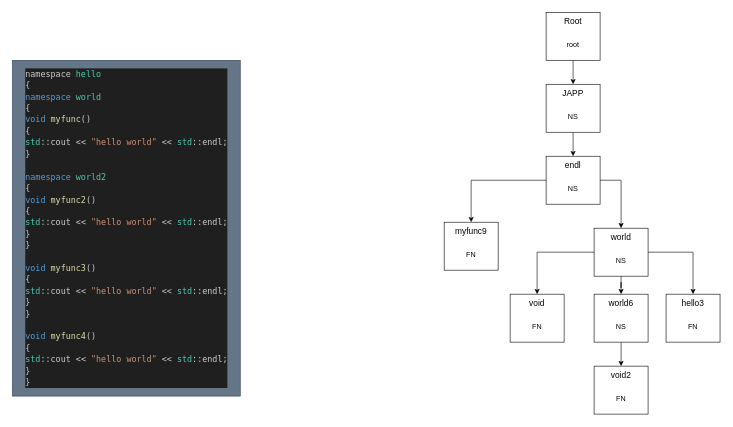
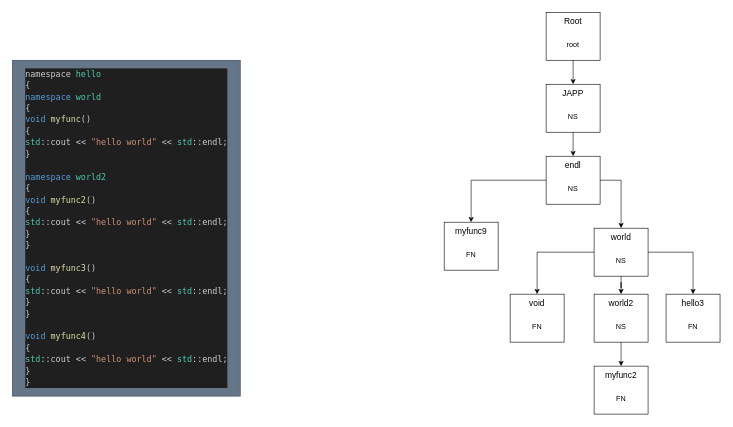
  <mxCell id="0" />
  <mxCell id="1" parent="0" />
  <mxCell id="2" value="" style="group" vertex="1" connectable="0" parent="1"><mxGeometry x="20" y="100" width="380" height="560" as="geometry" /></mxCell>
  <mxCell id="3" value="" style="rounded=0;whiteSpace=wrap;html=1;fillColor=#647687;fontColor=#ffffff;strokeColor=#314354;" vertex="1" parent="2"><mxGeometry width="380" height="560" as="geometry" /></mxCell>
  <mxCell id="4" value="&lt;div style=&quot;background-color: rgb(31, 31, 31); line-height: 19px;&quot;&gt;&lt;div style=&quot;line-height: 19px;&quot;&gt;&lt;div style=&quot;color: rgb(204, 204, 204); font-family: &amp;quot;Droid Sans Mono&amp;quot;, &amp;quot;monospace&amp;quot;, monospace; font-size: 14px;&quot;&gt;namespace &lt;span style=&quot;color: #4ec9b0;&quot;&gt;hello&lt;/span&gt;&lt;/div&gt;&lt;div style=&quot;color: rgb(204, 204, 204); font-family: &amp;quot;Droid Sans Mono&amp;quot;, &amp;quot;monospace&amp;quot;, monospace; font-size: 14px;&quot;&gt;{&lt;/div&gt;&lt;div style=&quot;color: rgb(204, 204, 204); font-family: &amp;quot;Droid Sans Mono&amp;quot;, &amp;quot;monospace&amp;quot;, monospace; font-size: 14px;&quot;&gt;    &lt;span style=&quot;color: #569cd6;&quot;&gt;namespace&lt;/span&gt; &lt;span style=&quot;color: #4ec9b0;&quot;&gt;world&lt;/span&gt;&lt;/div&gt;&lt;div style=&quot;color: rgb(204, 204, 204); font-family: &amp;quot;Droid Sans Mono&amp;quot;, &amp;quot;monospace&amp;quot;, monospace; font-size: 14px;&quot;&gt;    {&lt;/div&gt;&lt;div style=&quot;color: rgb(204, 204, 204); font-family: &amp;quot;Droid Sans Mono&amp;quot;, &amp;quot;monospace&amp;quot;, monospace; font-size: 14px;&quot;&gt;        &lt;span style=&quot;color: #569cd6;&quot;&gt;void&lt;/span&gt; &lt;span style=&quot;color: #dcdcaa;&quot;&gt;myfunc&lt;/span&gt;()&lt;/div&gt;&lt;div style=&quot;color: rgb(204, 204, 204); font-family: &amp;quot;Droid Sans Mono&amp;quot;, &amp;quot;monospace&amp;quot;, monospace; font-size: 14px;&quot;&gt;        {&lt;/div&gt;&lt;div style=&quot;color: rgb(204, 204, 204); font-family: &amp;quot;Droid Sans Mono&amp;quot;, &amp;quot;monospace&amp;quot;, monospace; font-size: 14px;&quot;&gt;            &lt;span style=&quot;color: #4ec9b0;&quot;&gt;std&lt;/span&gt;::cout &lt;span style=&quot;color: #d4d4d4;&quot;&gt;&amp;lt;&amp;lt;&lt;/span&gt; &lt;span style=&quot;color: #ce9178;&quot;&gt;&quot;hello world&quot;&lt;/span&gt; &lt;span style=&quot;color: #d4d4d4;&quot;&gt;&amp;lt;&amp;lt;&lt;/span&gt; &lt;span style=&quot;color: #4ec9b0;&quot;&gt;std&lt;/span&gt;::endl;&lt;/div&gt;&lt;div style=&quot;color: rgb(204, 204, 204); font-family: &amp;quot;Droid Sans Mono&amp;quot;, &amp;quot;monospace&amp;quot;, monospace; font-size: 14px;&quot;&gt;        }&lt;/div&gt;&lt;div style=&quot;&quot;&gt;&lt;font color=&quot;#cccccc&quot; face=&quot;Droid Sans Mono, monospace, monospace&quot;&gt;&lt;span style=&quot;font-size: 14px;&quot;&gt;&lt;br&gt;&lt;/span&gt;&lt;/font&gt;&lt;/div&gt;&lt;div style=&quot;color: rgb(204, 204, 204); font-family: &amp;quot;Droid Sans Mono&amp;quot;, &amp;quot;monospace&amp;quot;, monospace; font-size: 14px;&quot;&gt;        &lt;span style=&quot;color: #569cd6;&quot;&gt;namespace&lt;/span&gt; &lt;span style=&quot;color: #4ec9b0;&quot;&gt;world2&lt;/span&gt;&lt;/div&gt;&lt;div style=&quot;color: rgb(204, 204, 204); font-family: &amp;quot;Droid Sans Mono&amp;quot;, &amp;quot;monospace&amp;quot;, monospace; font-size: 14px;&quot;&gt;        {&lt;/div&gt;&lt;div style=&quot;color: rgb(204, 204, 204); font-family: &amp;quot;Droid Sans Mono&amp;quot;, &amp;quot;monospace&amp;quot;, monospace; font-size: 14px;&quot;&gt;            &lt;span style=&quot;color: #569cd6;&quot;&gt;void&lt;/span&gt; &lt;span style=&quot;color: #dcdcaa;&quot;&gt;myfunc2&lt;/span&gt;()&lt;/div&gt;&lt;div style=&quot;color: rgb(204, 204, 204); font-family: &amp;quot;Droid Sans Mono&amp;quot;, &amp;quot;monospace&amp;quot;, monospace; font-size: 14px;&quot;&gt;            {&lt;/div&gt;&lt;div style=&quot;color: rgb(204, 204, 204); font-family: &amp;quot;Droid Sans Mono&amp;quot;, &amp;quot;monospace&amp;quot;, monospace; font-size: 14px;&quot;&gt;                &lt;span style=&quot;color: #4ec9b0;&quot;&gt;std&lt;/span&gt;::cout &lt;span style=&quot;color: #d4d4d4;&quot;&gt;&amp;lt;&amp;lt;&lt;/span&gt; &lt;span style=&quot;color: #ce9178;&quot;&gt;&quot;hello world&quot;&lt;/span&gt; &lt;span style=&quot;color: #d4d4d4;&quot;&gt;&amp;lt;&amp;lt;&lt;/span&gt; &lt;span style=&quot;color: #4ec9b0;&quot;&gt;std&lt;/span&gt;::endl;&lt;/div&gt;&lt;div style=&quot;color: rgb(204, 204, 204); font-family: &amp;quot;Droid Sans Mono&amp;quot;, &amp;quot;monospace&amp;quot;, monospace; font-size: 14px;&quot;&gt;            }&lt;/div&gt;&lt;div style=&quot;color: rgb(204, 204, 204); font-family: &amp;quot;Droid Sans Mono&amp;quot;, &amp;quot;monospace&amp;quot;, monospace; font-size: 14px;&quot;&gt;        }&lt;/div&gt;&lt;div style=&quot;&quot;&gt;&lt;br&gt;&lt;/div&gt;&lt;div style=&quot;color: rgb(204, 204, 204); font-family: &amp;quot;Droid Sans Mono&amp;quot;, &amp;quot;monospace&amp;quot;, monospace; font-size: 14px;&quot;&gt;        &lt;span style=&quot;color: #569cd6;&quot;&gt;void&lt;/span&gt; &lt;span style=&quot;color: #dcdcaa;&quot;&gt;myfunc3&lt;/span&gt;()&lt;/div&gt;&lt;div style=&quot;color: rgb(204, 204, 204); font-family: &amp;quot;Droid Sans Mono&amp;quot;, &amp;quot;monospace&amp;quot;, monospace; font-size: 14px;&quot;&gt;        {&lt;/div&gt;&lt;div style=&quot;color: rgb(204, 204, 204); font-family: &amp;quot;Droid Sans Mono&amp;quot;, &amp;quot;monospace&amp;quot;, monospace; font-size: 14px;&quot;&gt;            &lt;span style=&quot;color: #4ec9b0;&quot;&gt;std&lt;/span&gt;::cout &lt;span style=&quot;color: #d4d4d4;&quot;&gt;&amp;lt;&amp;lt;&lt;/span&gt; &lt;span style=&quot;color: #ce9178;&quot;&gt;&quot;hello world&quot;&lt;/span&gt; &lt;span style=&quot;color: #d4d4d4;&quot;&gt;&amp;lt;&amp;lt;&lt;/span&gt; &lt;span style=&quot;color: #4ec9b0;&quot;&gt;std&lt;/span&gt;::endl;&lt;/div&gt;&lt;div style=&quot;color: rgb(204, 204, 204); font-family: &amp;quot;Droid Sans Mono&amp;quot;, &amp;quot;monospace&amp;quot;, monospace; font-size: 14px;&quot;&gt;        }&lt;/div&gt;&lt;div style=&quot;color: rgb(204, 204, 204); font-family: &amp;quot;Droid Sans Mono&amp;quot;, &amp;quot;monospace&amp;quot;, monospace; font-size: 14px;&quot;&gt;    }&lt;/div&gt;&lt;div style=&quot;&quot;&gt;&lt;br&gt;&lt;/div&gt;&lt;div style=&quot;color: rgb(204, 204, 204); font-family: &amp;quot;Droid Sans Mono&amp;quot;, &amp;quot;monospace&amp;quot;, monospace; font-size: 14px;&quot;&gt;    &lt;span style=&quot;color: #569cd6;&quot;&gt;void&lt;/span&gt; &lt;span style=&quot;color: #dcdcaa;&quot;&gt;myfunc4&lt;/span&gt;()&lt;/div&gt;&lt;div style=&quot;color: rgb(204, 204, 204); font-family: &amp;quot;Droid Sans Mono&amp;quot;, &amp;quot;monospace&amp;quot;, monospace; font-size: 14px;&quot;&gt;    {&lt;/div&gt;&lt;div style=&quot;color: rgb(204, 204, 204); font-family: &amp;quot;Droid Sans Mono&amp;quot;, &amp;quot;monospace&amp;quot;, monospace; font-size: 14px;&quot;&gt;        &lt;span style=&quot;color: #4ec9b0;&quot;&gt;std&lt;/span&gt;::cout &lt;span style=&quot;color: #d4d4d4;&quot;&gt;&amp;lt;&amp;lt;&lt;/span&gt; &lt;span style=&quot;color: #ce9178;&quot;&gt;&quot;hello world&quot;&lt;/span&gt; &lt;span style=&quot;color: #d4d4d4;&quot;&gt;&amp;lt;&amp;lt;&lt;/span&gt; &lt;span style=&quot;color: #4ec9b0;&quot;&gt;std&lt;/span&gt;::endl;&lt;/div&gt;&lt;div style=&quot;color: rgb(204, 204, 204); font-family: &amp;quot;Droid Sans Mono&amp;quot;, &amp;quot;monospace&amp;quot;, monospace; font-size: 14px;&quot;&gt;    }&lt;/div&gt;&lt;div style=&quot;color: rgb(204, 204, 204); font-family: &amp;quot;Droid Sans Mono&amp;quot;, &amp;quot;monospace&amp;quot;, monospace; font-size: 14px;&quot;&gt;}&lt;/div&gt;&lt;/div&gt;&lt;/div&gt;" style="text;strokeColor=none;align=left;fillColor=none;html=1;verticalAlign=middle;whiteSpace=wrap;rounded=0;" vertex="1" parent="2"><mxGeometry x="20" y="10" width="350" height="540" as="geometry" /></mxCell>
  <mxCell id="5" value="" style="group" vertex="1" connectable="0" parent="1"><mxGeometry x="990" y="610" width="90" height="80" as="geometry" /></mxCell>
  <mxCell id="6" value="" style="rounded=0;whiteSpace=wrap;html=1;" vertex="1" parent="5"><mxGeometry width="90" height="80" as="geometry" /></mxCell>
- <mxCell id="7" value="&lt;font style=&quot;font-size: 14px;&quot;&gt;void2&lt;/font&gt;" style="text;strokeColor=none;align=center;fillColor=none;html=1;verticalAlign=middle;whiteSpace=wrap;rounded=0;" vertex="1" parent="5"><mxGeometry x="15" width="60" height="30" as="geometry" /></mxCell>
+ <mxCell id="7" value="&lt;font style=&quot;font-size: 14px;&quot;&gt;myfunc2&lt;/font&gt;" style="text;strokeColor=none;align=center;fillColor=none;html=1;verticalAlign=middle;whiteSpace=wrap;rounded=0;" vertex="1" parent="5"><mxGeometry x="15" width="60" height="30" as="geometry" /></mxCell>
  <mxCell id="8" value="FN" style="text;strokeColor=none;align=center;fillColor=none;html=1;verticalAlign=middle;whiteSpace=wrap;rounded=0;" vertex="1" parent="5"><mxGeometry x="15" y="40" width="60" height="30" as="geometry" /></mxCell>
  <mxCell id="9" value="" style="group" vertex="1" connectable="0" parent="1"><mxGeometry x="740" y="370" width="90" height="80" as="geometry" /></mxCell>
  <mxCell id="10" value="" style="rounded=0;whiteSpace=wrap;html=1;" vertex="1" parent="9"><mxGeometry width="90" height="80" as="geometry" /></mxCell>
  <mxCell id="11" value="&lt;font style=&quot;font-size: 14px;&quot;&gt;myfunc9&lt;/font&gt;" style="text;strokeColor=none;align=center;fillColor=none;html=1;verticalAlign=middle;whiteSpace=wrap;rounded=0;" vertex="1" parent="9"><mxGeometry x="15" width="60" height="30" as="geometry" /></mxCell>
  <mxCell id="12" value="FN" style="text;strokeColor=none;align=center;fillColor=none;html=1;verticalAlign=middle;whiteSpace=wrap;rounded=0;" vertex="1" parent="9"><mxGeometry x="15" y="40" width="60" height="30" as="geometry" /></mxCell>
  <mxCell id="13" value="" style="group" vertex="1" connectable="0" parent="1"><mxGeometry x="990" y="380" width="90" height="80" as="geometry" /></mxCell>
  <mxCell id="14" value="" style="rounded=0;whiteSpace=wrap;html=1;" vertex="1" parent="13"><mxGeometry width="90" height="80" as="geometry" /></mxCell>
  <mxCell id="15" value="&lt;font style=&quot;font-size: 14px;&quot;&gt;world&lt;/font&gt;" style="text;strokeColor=none;align=center;fillColor=none;html=1;verticalAlign=middle;whiteSpace=wrap;rounded=0;" vertex="1" parent="13"><mxGeometry x="15" width="60" height="30" as="geometry" /></mxCell>
  <mxCell id="16" value="NS" style="text;strokeColor=none;align=center;fillColor=none;html=1;verticalAlign=middle;whiteSpace=wrap;rounded=0;" vertex="1" parent="13"><mxGeometry x="15" y="40" width="60" height="30" as="geometry" /></mxCell>
  <mxCell id="17" value="" style="group" vertex="1" connectable="0" parent="1"><mxGeometry x="910" y="260" width="90" height="80" as="geometry" /></mxCell>
  <mxCell id="18" value="" style="rounded=0;whiteSpace=wrap;html=1;" vertex="1" parent="17"><mxGeometry width="90" height="80" as="geometry" /></mxCell>
  <mxCell id="19" value="&lt;font style=&quot;font-size: 14px;&quot;&gt;endl&lt;/font&gt;" style="text;strokeColor=none;align=center;fillColor=none;html=1;verticalAlign=middle;whiteSpace=wrap;rounded=0;" vertex="1" parent="17"><mxGeometry x="15" width="60" height="30" as="geometry" /></mxCell>
  <mxCell id="20" value="NS" style="text;strokeColor=none;align=center;fillColor=none;html=1;verticalAlign=middle;whiteSpace=wrap;rounded=0;" vertex="1" parent="17"><mxGeometry x="15" y="40" width="60" height="30" as="geometry" /></mxCell>
  <mxCell id="21" value="" style="group" vertex="1" connectable="0" parent="1"><mxGeometry x="910" y="140" width="90" height="80" as="geometry" /></mxCell>
  <mxCell id="22" value="" style="rounded=0;whiteSpace=wrap;html=1;" vertex="1" parent="21"><mxGeometry width="90" height="80" as="geometry" /></mxCell>
  <mxCell id="23" value="&lt;span style=&quot;font-size: 14px;&quot;&gt;JAPP&lt;/span&gt;" style="text;strokeColor=none;align=center;fillColor=none;html=1;verticalAlign=middle;whiteSpace=wrap;rounded=0;" vertex="1" parent="21"><mxGeometry x="15" width="60" height="30" as="geometry" /></mxCell>
  <mxCell id="24" value="NS" style="text;strokeColor=none;align=center;fillColor=none;html=1;verticalAlign=middle;whiteSpace=wrap;rounded=0;" vertex="1" parent="21"><mxGeometry x="15" y="40" width="60" height="30" as="geometry" /></mxCell>
  <mxCell id="25" value="" style="group" vertex="1" connectable="0" parent="1"><mxGeometry x="910" y="20" width="90" height="80" as="geometry" /></mxCell>
  <mxCell id="26" value="" style="rounded=0;whiteSpace=wrap;html=1;" vertex="1" parent="25"><mxGeometry width="90" height="80" as="geometry" /></mxCell>
  <mxCell id="27" value="&lt;font style=&quot;font-size: 14px;&quot;&gt;Root&lt;/font&gt;" style="text;strokeColor=none;align=center;fillColor=none;html=1;verticalAlign=middle;whiteSpace=wrap;rounded=0;" vertex="1" parent="25"><mxGeometry x="15" width="60" height="30" as="geometry" /></mxCell>
  <mxCell id="28" value="root" style="text;strokeColor=none;align=center;fillColor=none;html=1;verticalAlign=middle;whiteSpace=wrap;rounded=0;" vertex="1" parent="25"><mxGeometry x="15" y="40" width="60" height="30" as="geometry" /></mxCell>
  <mxCell id="29" style="edgeStyle=orthogonalEdgeStyle;rounded=0;orthogonalLoop=1;jettySize=auto;html=1;exitX=0.5;exitY=1;exitDx=0;exitDy=0;entryX=0.5;entryY=0;entryDx=0;entryDy=0;" edge="1" parent="1" source="26" target="23"><mxGeometry relative="1" as="geometry" /></mxCell>
  <mxCell id="30" style="edgeStyle=orthogonalEdgeStyle;rounded=0;orthogonalLoop=1;jettySize=auto;html=1;entryX=0.5;entryY=0;entryDx=0;entryDy=0;" edge="1" parent="1" source="22" target="19"><mxGeometry relative="1" as="geometry" /></mxCell>
  <mxCell id="31" style="edgeStyle=orthogonalEdgeStyle;rounded=0;orthogonalLoop=1;jettySize=auto;html=1;entryX=0.5;entryY=0;entryDx=0;entryDy=0;" edge="1" parent="1" source="18" target="15"><mxGeometry relative="1" as="geometry" /></mxCell>
  <mxCell id="32" style="edgeStyle=orthogonalEdgeStyle;rounded=0;orthogonalLoop=1;jettySize=auto;html=1;entryX=0.5;entryY=0;entryDx=0;entryDy=0;" edge="1" parent="1" source="18" target="11"><mxGeometry relative="1" as="geometry" /></mxCell>
  <mxCell id="33" value="" style="group" vertex="1" connectable="0" parent="1"><mxGeometry x="850" y="490" width="90" height="80" as="geometry" /></mxCell>
  <mxCell id="34" value="" style="rounded=0;whiteSpace=wrap;html=1;" vertex="1" parent="33"><mxGeometry width="90" height="80" as="geometry" /></mxCell>
  <mxCell id="35" value="&lt;font style=&quot;font-size: 14px;&quot;&gt;void&lt;/font&gt;" style="text;strokeColor=none;align=center;fillColor=none;html=1;verticalAlign=middle;whiteSpace=wrap;rounded=0;" vertex="1" parent="33"><mxGeometry x="15" width="60" height="30" as="geometry" /></mxCell>
  <mxCell id="36" value="FN" style="text;strokeColor=none;align=center;fillColor=none;html=1;verticalAlign=middle;whiteSpace=wrap;rounded=0;" vertex="1" parent="33"><mxGeometry x="15" y="40" width="60" height="30" as="geometry" /></mxCell>
  <mxCell id="37" value="" style="group" vertex="1" connectable="0" parent="1"><mxGeometry x="990" y="490" width="90" height="80" as="geometry" /></mxCell>
  <mxCell id="38" value="" style="rounded=0;whiteSpace=wrap;html=1;" vertex="1" parent="37"><mxGeometry width="90" height="80" as="geometry" /></mxCell>
- <mxCell id="39" value="&lt;font style=&quot;font-size: 14px;&quot;&gt;world6&lt;/font&gt;" style="text;strokeColor=none;align=center;fillColor=none;html=1;verticalAlign=middle;whiteSpace=wrap;rounded=0;" vertex="1" parent="37"><mxGeometry x="15" width="60" height="30" as="geometry" /></mxCell>
+ <mxCell id="39" value="&lt;font style=&quot;font-size: 14px;&quot;&gt;world2&lt;/font&gt;" style="text;strokeColor=none;align=center;fillColor=none;html=1;verticalAlign=middle;whiteSpace=wrap;rounded=0;" vertex="1" parent="37"><mxGeometry x="15" width="60" height="30" as="geometry" /></mxCell>
  <mxCell id="40" value="NS" style="text;strokeColor=none;align=center;fillColor=none;html=1;verticalAlign=middle;whiteSpace=wrap;rounded=0;" vertex="1" parent="37"><mxGeometry x="15" y="40" width="60" height="30" as="geometry" /></mxCell>
  <mxCell id="41" value="" style="group" vertex="1" connectable="0" parent="1"><mxGeometry x="1110" y="490" width="90" height="80" as="geometry" /></mxCell>
  <mxCell id="42" value="" style="rounded=0;whiteSpace=wrap;html=1;" vertex="1" parent="41"><mxGeometry width="90" height="80" as="geometry" /></mxCell>
  <mxCell id="43" value="&lt;font style=&quot;font-size: 14px;&quot;&gt;hello3&lt;/font&gt;" style="text;strokeColor=none;align=center;fillColor=none;html=1;verticalAlign=middle;whiteSpace=wrap;rounded=0;" vertex="1" parent="41"><mxGeometry x="15" width="60" height="30" as="geometry" /></mxCell>
  <mxCell id="44" value="FN" style="text;strokeColor=none;align=center;fillColor=none;html=1;verticalAlign=middle;whiteSpace=wrap;rounded=0;" vertex="1" parent="41"><mxGeometry x="15" y="40" width="60" height="30" as="geometry" /></mxCell>
  <mxCell id="45" style="edgeStyle=orthogonalEdgeStyle;rounded=0;orthogonalLoop=1;jettySize=auto;html=1;entryX=0.5;entryY=0;entryDx=0;entryDy=0;" edge="1" parent="1" source="14" target="43"><mxGeometry relative="1" as="geometry" /></mxCell>
  <mxCell id="46" style="edgeStyle=orthogonalEdgeStyle;rounded=0;orthogonalLoop=1;jettySize=auto;html=1;entryX=0.5;entryY=0;entryDx=0;entryDy=0;" edge="1" parent="1" source="14" target="35"><mxGeometry relative="1" as="geometry" /></mxCell>
  <mxCell id="47" style="edgeStyle=orthogonalEdgeStyle;rounded=0;orthogonalLoop=1;jettySize=auto;html=1;entryX=0.5;entryY=0;entryDx=0;entryDy=0;" edge="1" parent="1" source="14" target="39"><mxGeometry relative="1" as="geometry" /></mxCell>
  <mxCell id="48" style="edgeStyle=orthogonalEdgeStyle;rounded=0;orthogonalLoop=1;jettySize=auto;html=1;entryX=0.5;entryY=0;entryDx=0;entryDy=0;" edge="1" parent="1" source="38" target="7"><mxGeometry relative="1" as="geometry" /></mxCell>
